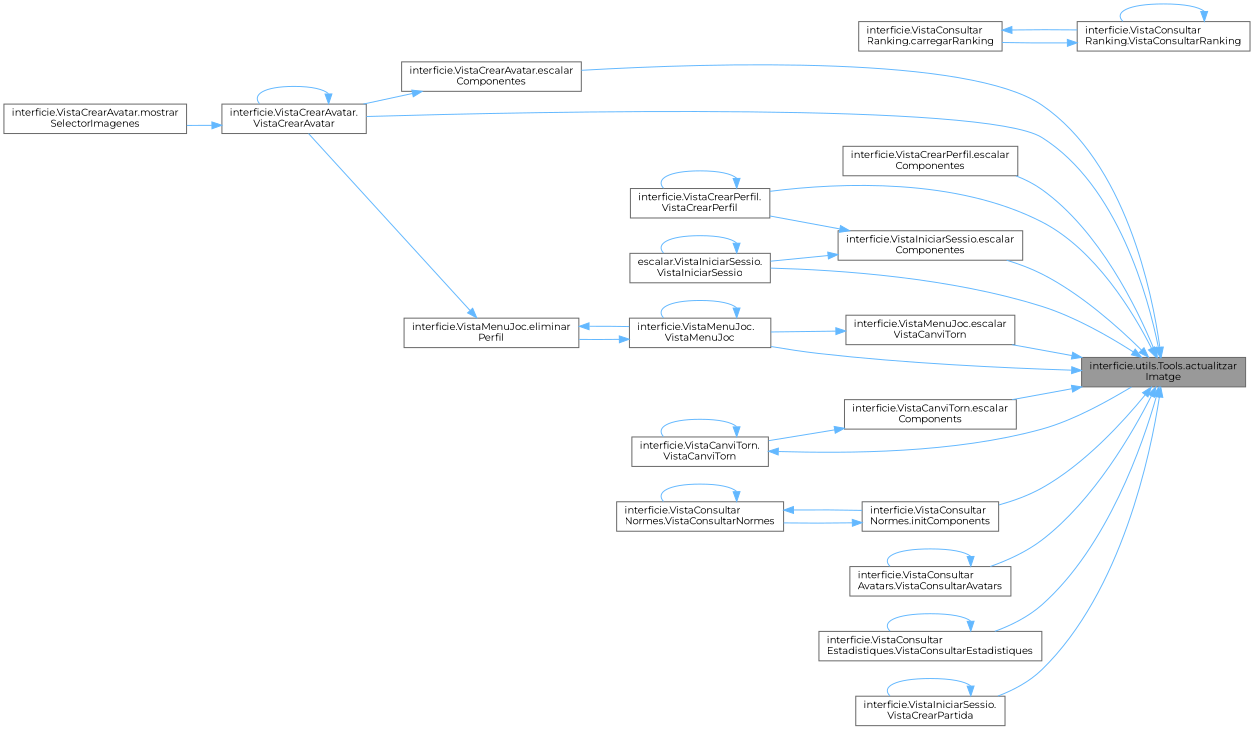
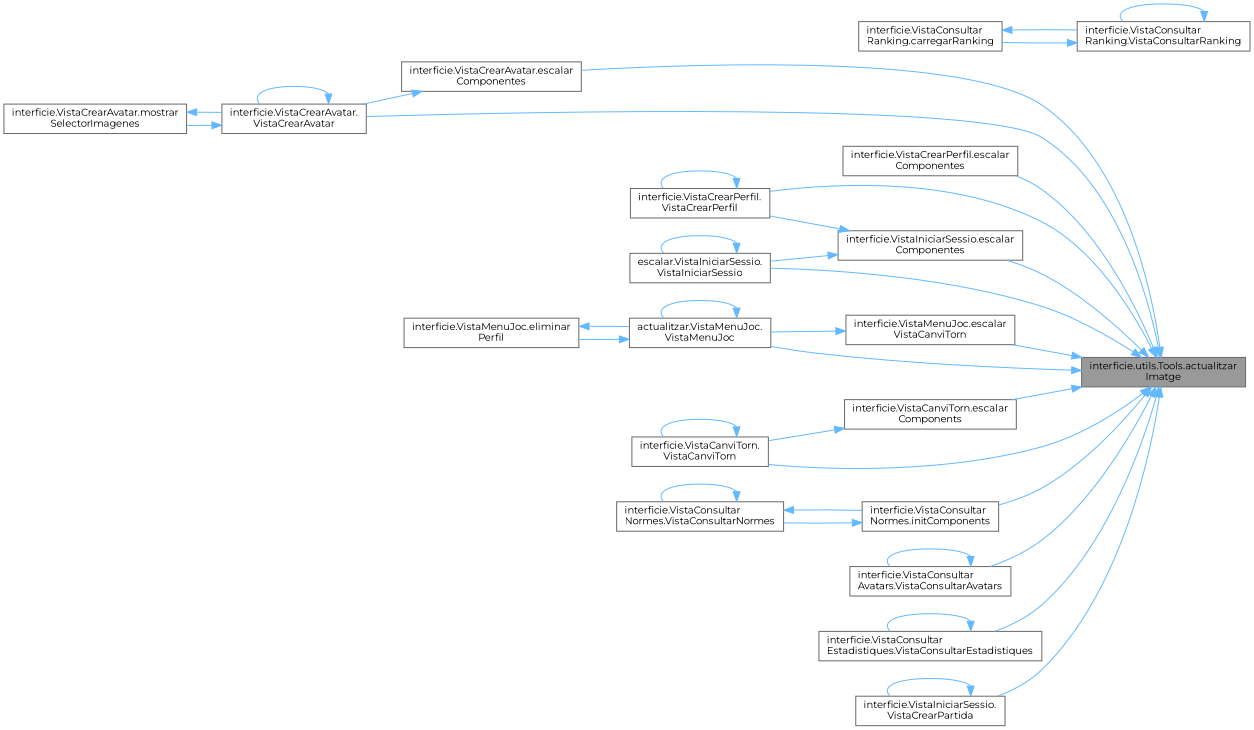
  digraph {
    fontname=Montserrat
    rankdir=RL
    node [color=grey40 fillcolor=white fontname=Montserrat fontsize=10 shape=box style=filled]
    edge [color=steelblue1 dir=back fontname=Montserrat fontsize=10 labelfontname=Helvetica labelfontsize=10 style=solid]
    n1 [color=gray40 fillcolor=grey60 fontcolor=black height=0.2 label="interficie.utils.Tools.actualitzar\lImatge" width=0.4]
    n2 [height=0.2 label="interficie.VistaCrearAvatar.escalar\lComponentes" width=0.4]
    n3 [height=0.2 label="interficie.VistaCrearAvatar.\lVistaCrearAvatar" width=0.4]
    n4 [height=0.2 label="interficie.VistaCrearPerfil.escalar\lComponentes" width=0.4]
    n5 [height=0.2 label="interficie.VistaCrearPerfil.\lVistaCrearPerfil" width=0.4]
    n6 [height=0.2 label="interficie.VistaIniciarSessio.escalar\lComponentes" width=0.4]
    n7 [height=0.2 label="escalar.VistaIniciarSessio.\lVistaIniciarSessio" width=0.4]
    n8 [height=0.2 label="interficie.VistaMenuJoc.escalar\lVistaCanviTorn" width=0.4]
-   n9 [height=0.2 label="interficie.VistaMenuJoc.\lVistaMenuJoc" width=0.4]
+   n9 [height=0.2 label="actualitzar.VistaMenuJoc.\lVistaMenuJoc" width=0.4]
    n10 [height=0.2 label="interficie.VistaCanviTorn.escalar\lComponents" width=0.4]
    n11 [height=0.2 label="interficie.VistaCanviTorn.\lVistaCanviTorn" width=0.4]
    n12 [height=0.2 label="interficie.VistaConsultar\lNormes.initComponents" width=0.4]
    n13 [height=0.2 label="interficie.VistaConsultar\lAvatars.VistaConsultarAvatars" width=0.4]
    n14 [height=0.2 label="interficie.VistaConsultar\lEstadistiques.VistaConsultarEstadistiques" width=0.4]
    n15 [height=0.2 label="interficie.VistaIniciarSessio.\lVistaCrearPartida" width=0.4]
    n16 [height=0.2 label="interficie.VistaCrearAvatar.mostrar\lSelectorImagenes" width=0.4]
    n17 [height=0.2 label="interficie.VistaMenuJoc.eliminar\lPerfil" width=0.4]
    n18 [height=0.2 label="interficie.VistaConsultar\lNormes.VistaConsultarNormes" width=0.4]
    n19 [height=0.2 label="interficie.VistaConsultar\lRanking.VistaConsultarRanking" width=0.4]
    n20 [height=0.2 label="interficie.VistaConsultar\lRanking.carregarRanking" width=0.4]
    n1 -> n2
    n1 -> n3
    n1 -> n4
    n1 -> n5
    n1 -> n6
    n1 -> n7
    n1 -> n8
    n1 -> n9
    n1 -> n10
-   n11 -> n1
+   n1 -> n11
    n1 -> n12
    n1 -> n13
    n1 -> n14
    n1 -> n15
    n2 -> n3
    n3 -> n3
    n3 -> n16
    n5 -> n5
    n6 -> n5
    n6 -> n7
    n7 -> n7
    n8 -> n9
    n9 -> n9
    n9 -> n17
    n10 -> n11
    n11 -> n11
    n12 -> n18
    n13 -> n13
    n14 -> n14
    n15 -> n15
-   n17 -> n3
+   n16 -> n3
    n17 -> n9
    n18 -> n12
    n18 -> n18
    n19 -> n19
    n19 -> n20
    n20 -> n19
  }
